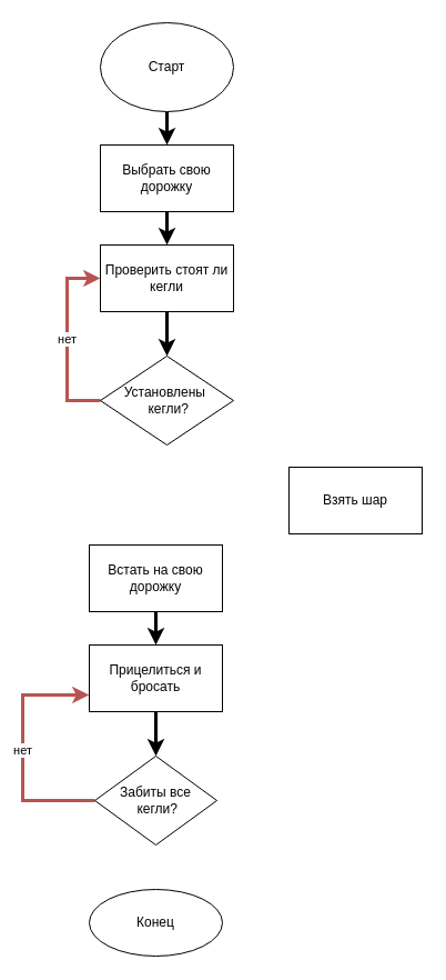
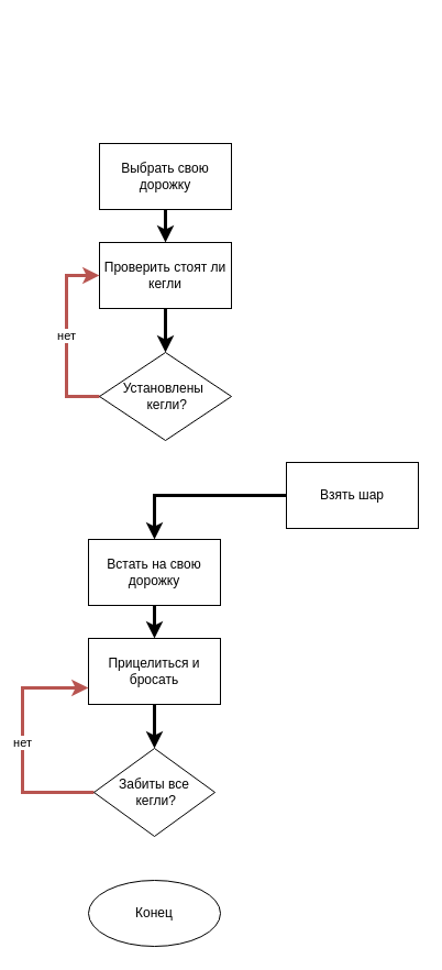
  <mxCell id="0" />
  <mxCell id="1" parent="0" />
- <mxCell id="2" value="" style="edgeStyle=orthogonalEdgeStyle;rounded=0;orthogonalLoop=1;jettySize=auto;html=1;strokeWidth=3;" edge="1" parent="1" source="3" target="5"><mxGeometry relative="1" as="geometry" /></mxCell>
- <mxCell id="3" value="Старт" style="ellipse;whiteSpace=wrap;html=1;" vertex="1" parent="1"><mxGeometry x="90" y="20" width="120" height="80" as="geometry" /></mxCell>
  <mxCell id="4" value="" style="edgeStyle=orthogonalEdgeStyle;rounded=0;orthogonalLoop=1;jettySize=auto;html=1;strokeWidth=3;" edge="1" parent="1" source="5" target="7"><mxGeometry relative="1" as="geometry" /></mxCell>
  <mxCell id="5" value="Выбрать свою дорожку" style="whiteSpace=wrap;html=1;" vertex="1" parent="1"><mxGeometry x="90" y="130" width="120" height="60" as="geometry" /></mxCell>
  <mxCell id="6" value="" style="edgeStyle=orthogonalEdgeStyle;rounded=0;orthogonalLoop=1;jettySize=auto;html=1;strokeWidth=3;" edge="1" parent="1" source="7" target="9"><mxGeometry relative="1" as="geometry" /></mxCell>
  <mxCell id="7" value="Проверить стоят ли кегли" style="whiteSpace=wrap;html=1;" vertex="1" parent="1"><mxGeometry x="90" y="220" width="120" height="60" as="geometry" /></mxCell>
  <mxCell id="8" value="нет" style="edgeStyle=orthogonalEdgeStyle;rounded=0;orthogonalLoop=1;jettySize=auto;html=1;entryX=0;entryY=0.5;entryDx=0;entryDy=0;strokeWidth=3;fillColor=#f8cecc;strokeColor=#b85450;" edge="1" parent="1" source="9" target="7"><mxGeometry relative="1" as="geometry"><Array as="points"><mxPoint x="60" y="360" /><mxPoint x="60" y="250" /></Array></mxGeometry></mxCell>
  <mxCell id="9" value="Установлены&amp;nbsp;&lt;br&gt;&amp;nbsp;кегли?" style="rhombus;whiteSpace=wrap;html=1;" vertex="1" parent="1"><mxGeometry x="90" y="320" width="120" height="80" as="geometry" /></mxCell>
+ <mxCell id="10" value="" style="edgeStyle=orthogonalEdgeStyle;rounded=0;orthogonalLoop=1;jettySize=auto;html=1;strokeWidth=3;" edge="1" parent="1" source="11" target="13"><mxGeometry relative="1" as="geometry" /></mxCell>
  <mxCell id="11" value="Взять шар" style="whiteSpace=wrap;html=1;" vertex="1" parent="1"><mxGeometry x="260" y="420" width="120" height="60" as="geometry" /></mxCell>
  <mxCell id="12" value="" style="edgeStyle=orthogonalEdgeStyle;rounded=0;orthogonalLoop=1;jettySize=auto;html=1;strokeWidth=3;" edge="1" parent="1" source="13" target="15"><mxGeometry relative="1" as="geometry" /></mxCell>
  <mxCell id="13" value="Встать на свою дорожку" style="whiteSpace=wrap;html=1;" vertex="1" parent="1"><mxGeometry x="80" y="490" width="120" height="60" as="geometry" /></mxCell>
  <mxCell id="14" value="" style="edgeStyle=orthogonalEdgeStyle;rounded=0;orthogonalLoop=1;jettySize=auto;html=1;strokeWidth=3;" edge="1" parent="1" source="15" target="17"><mxGeometry relative="1" as="geometry" /></mxCell>
  <mxCell id="15" value="Прицелиться и бросать" style="whiteSpace=wrap;html=1;" vertex="1" parent="1"><mxGeometry x="80" y="580" width="120" height="60" as="geometry" /></mxCell>
  <mxCell id="16" value="нет" style="edgeStyle=orthogonalEdgeStyle;rounded=0;orthogonalLoop=1;jettySize=auto;html=1;entryX=0;entryY=0.75;entryDx=0;entryDy=0;strokeWidth=3;fillColor=#f8cecc;strokeColor=#b85450;" edge="1" parent="1" source="17" target="15"><mxGeometry relative="1" as="geometry"><Array as="points"><mxPoint x="20" y="720" /><mxPoint x="20" y="625" /></Array></mxGeometry></mxCell>
  <mxCell id="17" value="Забиты все&lt;br&gt;&amp;nbsp;кегли?" style="rhombus;whiteSpace=wrap;html=1;" vertex="1" parent="1"><mxGeometry x="85" y="680" width="110" height="80" as="geometry" /></mxCell>
  <mxCell id="18" value="Конец" style="ellipse;whiteSpace=wrap;html=1;" vertex="1" parent="1"><mxGeometry x="80" y="800" width="120" height="60" as="geometry" /></mxCell>
